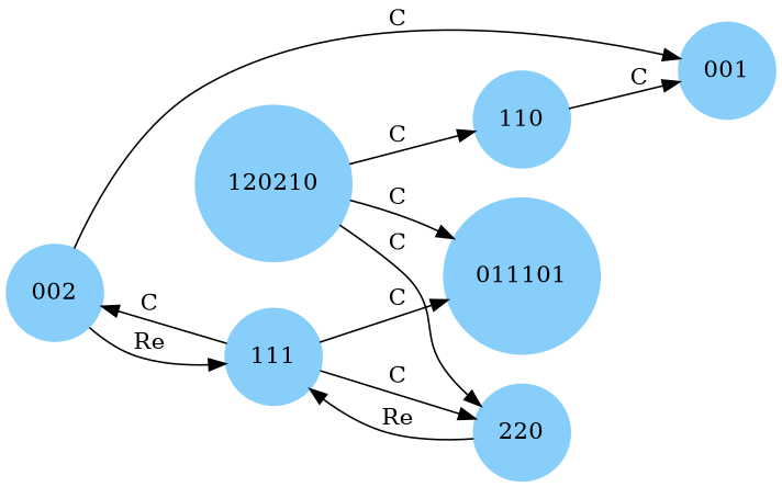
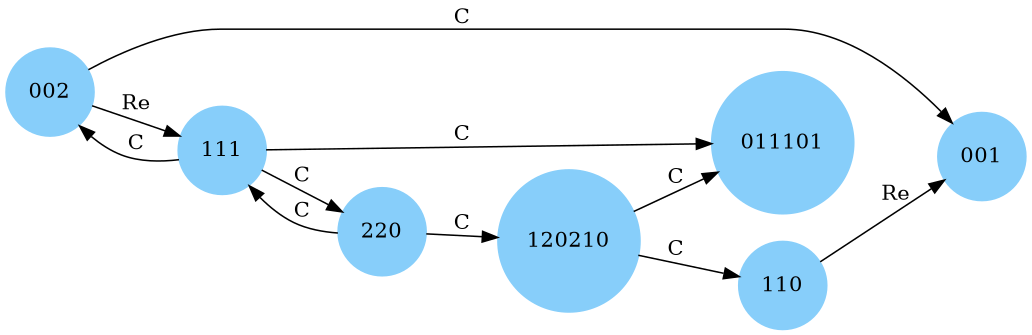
  digraph {
    rankdir=LR
    node [color=lightskyblue shape=circle style=filled]
    002
    001
    111
    011101
    220
    120210
    110
    002 -> 001 [label=C]
    002 -> 111 [label=Re]
    111 -> 002 [label=C]
    111 -> 011101 [label=C]
    111 -> 220 [label=C]
-   220 -> 111 [label=Re]
-   120210 -> 220 [label=C]
+   220 -> 111 [label=C]
+   220 -> 120210 [label=C]
    120210 -> 011101 [label=C]
    120210 -> 110 [label=C]
-   110 -> 001 [label=C]
+   110 -> 001 [label=Re]
  }
